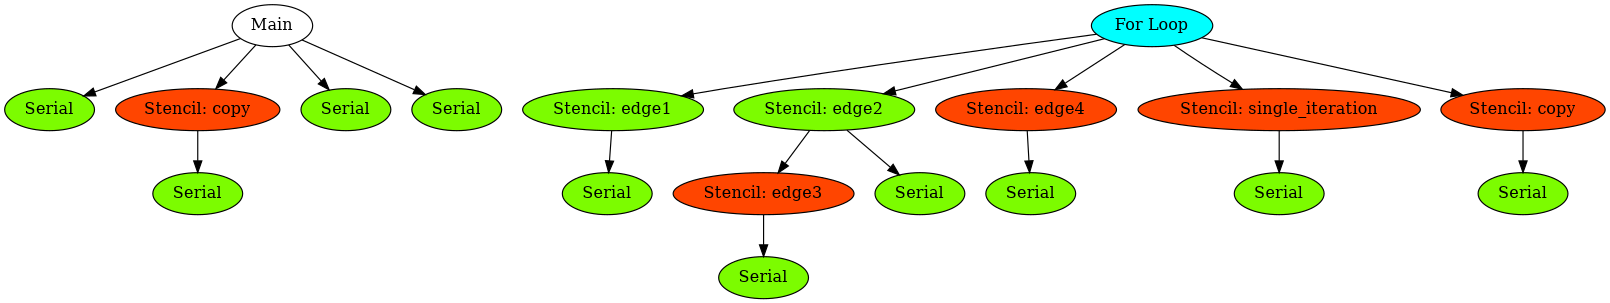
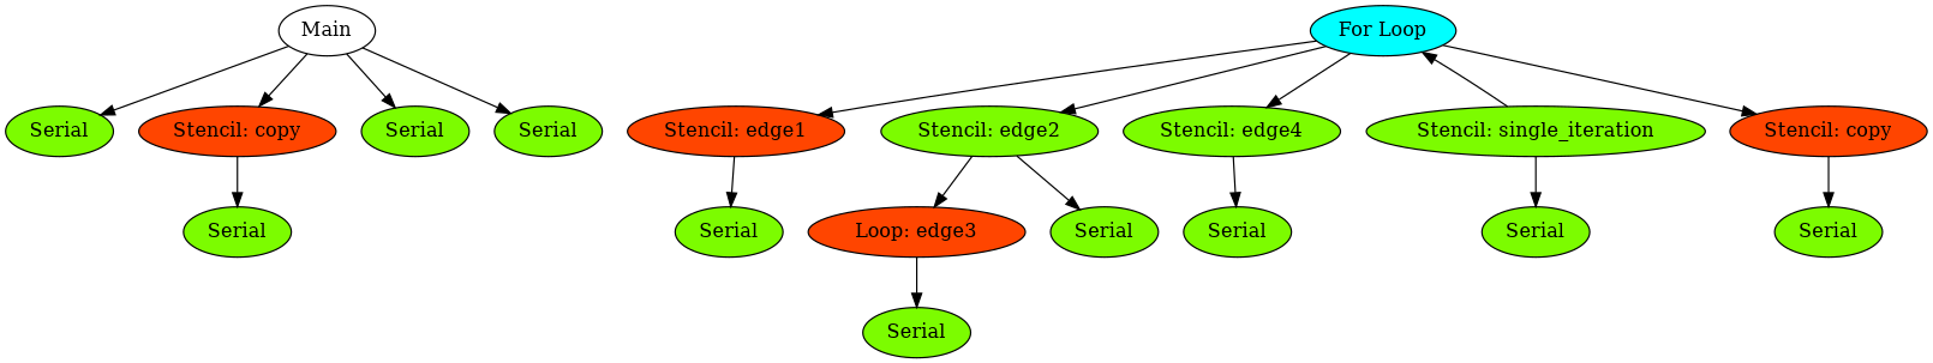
  digraph {
    node [fillcolor=lawngreen style=filled]
    n1 [label=Main fillcolor="" style=""]
    n2 [label=Serial]
    n3 [fillcolor=orangered label="Stencil: copy"]
    n4 [label=Serial]
    n5 [label=Serial]
    n6 [label=Serial]
    n7 [fillcolor=cyan label="For Loop"]
-   n8 [label="Stencil: edge1"]
+   n8 [fillcolor=orangered label="Stencil: edge1"]
    n9 [label="Stencil: edge2"]
-   n10 [fillcolor=orangered label="Stencil: edge4"]
-   n11 [fillcolor=orangered label="Stencil: single_iteration"]
+   n10 [label="Stencil: edge4"]
+   n11 [label="Stencil: single_iteration"]
    n12 [fillcolor=orangered label="Stencil: copy"]
    n13 [label=Serial]
-   n14 [fillcolor=orangered label="Stencil: edge3"]
+   n14 [fillcolor=orangered label="Loop: edge3"]
    n15 [label=Serial]
    n16 [label=Serial]
    n17 [label=Serial]
    n18 [label=Serial]
    n19 [label=Serial]
    n1 -> n2
    n1 -> n3
    n1 -> n4
    n1 -> n5
    n3 -> n6
    n7 -> n8
    n7 -> n9
    n7 -> n10
-   n7 -> n11
+   n11 -> n7
    n7 -> n12
    n8 -> n13
    n9 -> n14
    n9 -> n15
    n10 -> n17
    n11 -> n18
    n12 -> n19
    n14 -> n16
  }
